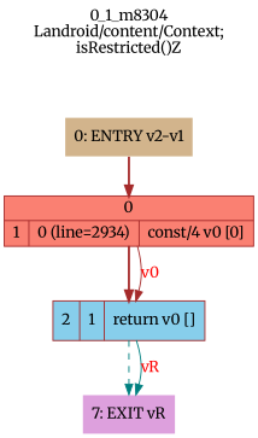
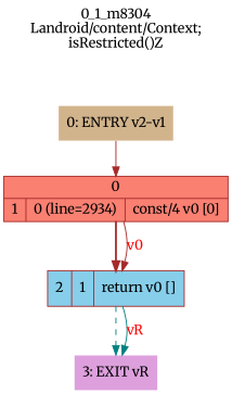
  digraph {
    fontname=Merriweather
    label="0_1_m8304\nLandroid/content/Context;\nisRestricted()Z"
    labelloc=t
    rankdir=UD
    node [color=brown fontname=Merriweather shape=plaintext style=filled]
    edge [color=brown fontcolor=blue fontname=Merriweather style=bold weight=100]
    n1 [color=red fillcolor=tan label="0: ENTRY v2-v1"]
    n2 [fillcolor=salmon label="{0|{1|0 (line=2934)|const/4 v0 [0]\l}}" shape=record]
    n3 [fillcolor=skyblue label="2|1|return v0 []\l" shape=record]
-   n4 [fillcolor=plum label="7: EXIT vR"]
-   n1 -> n2
+   n4 [fillcolor=plum label="3: EXIT vR"]
+   n1 -> n2 [style=solid]
    n2 -> n3
    n2 -> n3 [fontcolor=red label=v0 style=solid weight=""]
    n3 -> n4 [color=teal style=dashed]
    n3 -> n4 [color=teal fontcolor=red label=vR style=solid weight=""]
  }
